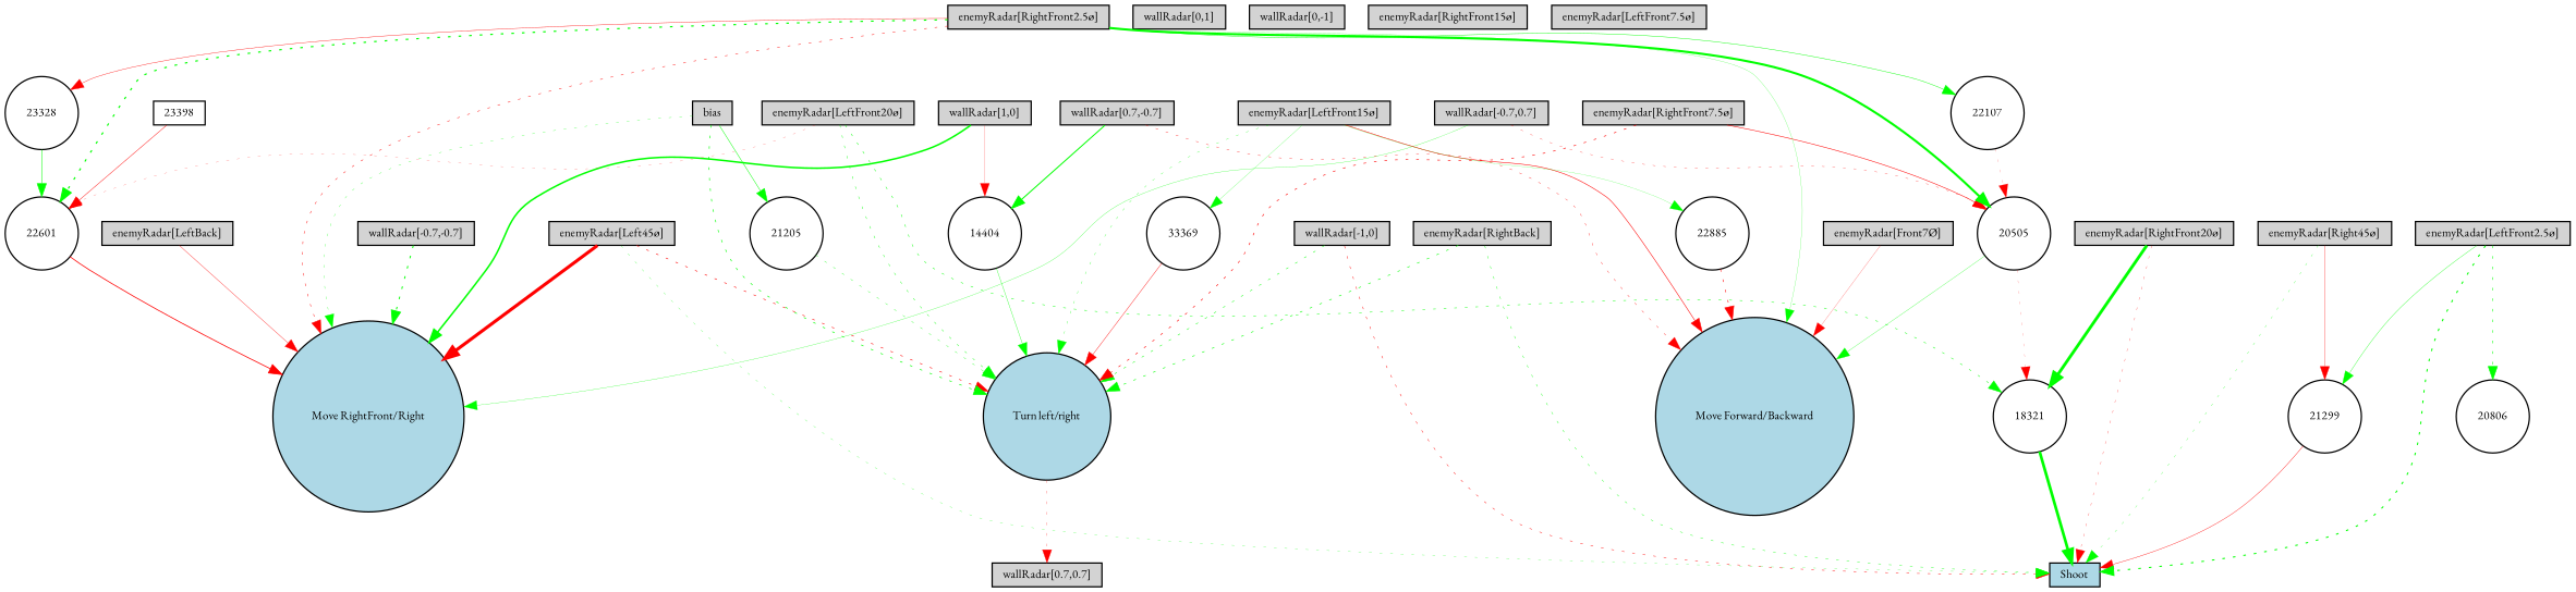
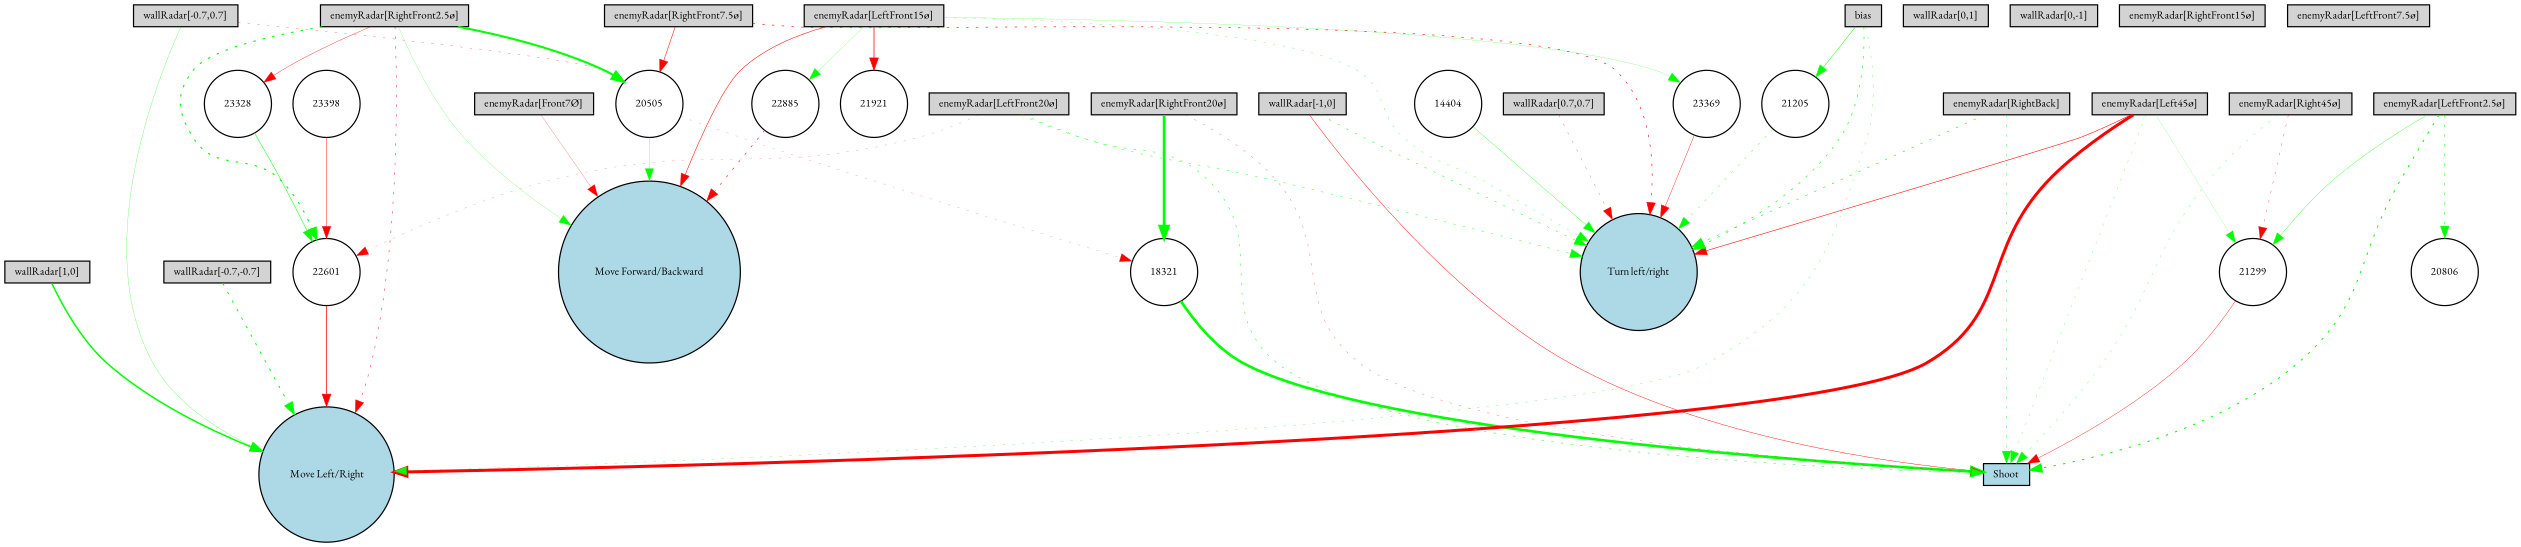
  digraph {
    fontname="EB Garamond"
    node [fillcolor=lightgray fontname="EB Garamond" fontsize=9 shape=box style=filled]
    edge [color=green fontname="EB Garamond" style=solid]
    "wallRadar[1,0]" [height=0.2 width=0.2]
-   " Move Left/Right" [fillcolor=lightblue height=0.2 shape=circle width=0.2 label="Move RightFront/Right"]
+   " Move Left/Right" [fillcolor=lightblue height=0.2 shape=circle width=0.2]
    14404 [fillcolor=white height=0.2 shape=circle width=0.2]
    "Turn left/right" [fillcolor=lightblue height=0.2 shape=circle width=0.2]
    "wallRadar[0,1]" [height=0.2 width=0.2]
    "wallRadar[-1,0]" [height=0.2 width=0.2]
    Shoot [fillcolor=lightblue height=0.2 width=0.2]
    "wallRadar[0,-1]" [height=0.2 width=0.2]
    "wallRadar[0.7,0.7]" [height=0.2 width=0.2]
    "wallRadar[-0.7,0.7]" [height=0.2 width=0.2]
    20505 [fillcolor=white height=0.2 shape=circle width=0.2]
    "Move Forward/Backward" [fillcolor=lightblue height=0.2 shape=circle width=0.2]
    18321 [fillcolor=white height=0.2 shape=circle width=0.2]
    "wallRadar[-0.7,-0.7]" [height=0.2 width=0.2]
-   "wallRadar[0.7,-0.7]" [height=0.2 width=0.2]
    "enemyRadar[RightBack]" [height=0.2 width=0.2]
-   "enemyRadar[LeftBack]" [height=0.2 width=0.2]
    "enemyRadar[Right45ø]" [height=0.2 width=0.2]
    21299 [fillcolor=white height=0.2 shape=circle width=0.2]
    "enemyRadar[Left45ø]" [height=0.2 width=0.2]
    "enemyRadar[RightFront20ø]" [height=0.2 width=0.2]
    "enemyRadar[LeftFront20ø]" [height=0.2 width=0.2]
    22601 [fillcolor=white height=0.2 shape=circle width=0.2]
-   23398 [fillcolor=white height=0.2 width=0.2]
+   23398 [fillcolor=white height=0.2 shape=circle width=0.2]
    "enemyRadar[RightFront15ø]" [height=0.2 width=0.2]
    "enemyRadar[LeftFront15ø]" [height=0.2 width=0.2]
+   21921 [fillcolor=white height=0.2 shape=circle width=0.2]
    22885 [fillcolor=white height=0.2 shape=circle width=0.2]
-   23369 [fillcolor=white height=0.2 shape=circle width=0.2 label=33369]
+   23369 [fillcolor=white height=0.2 shape=circle width=0.2]
    "enemyRadar[RightFront7.5ø]" [height=0.2 width=0.2]
    "enemyRadar[LeftFront7.5ø]" [height=0.2 width=0.2]
    "enemyRadar[RightFront2.5ø]" [height=0.2 width=0.2]
    23328 [fillcolor=white height=0.2 shape=circle width=0.2]
-   22107 [fillcolor=white height=0.2 shape=circle width=0.2]
    "enemyRadar[LeftFront2.5ø]" [height=0.2 width=0.2]
    20806 [fillcolor=white height=0.2 shape=circle width=0.2]
    "enemyRadar[Front7Ø]" [height=0.2 width=0.2]
    bias [height=0.2 width=0.2]
    21205 [fillcolor=white height=0.2 shape=circle width=0.2]
    "wallRadar[1,0]" -> " Move Left/Right" [penwidth=1.2268029054211067]
-   "wallRadar[1,0]" -> 14404 [color=red penwidth=0.14455195363022924]
    14404 -> "Turn left/right" [penwidth=0.2557068946435157]
    "wallRadar[-1,0]" -> "Turn left/right" [penwidth=0.3743312088891786 style=dotted]
-   "wallRadar[-1,0]" -> Shoot [color=red penwidth=0.3538769861541764 style=dotted]
-   "Turn left/right" -> "wallRadar[0.7,0.7]" [color=red penwidth=0.19544579999554063 style=dotted]
+   "wallRadar[-1,0]" -> Shoot [color=red penwidth=0.3538769861541764]
+   "wallRadar[0.7,0.7]" -> "Turn left/right" [color=red penwidth=0.19544579999554063 style=dotted]
    "wallRadar[-0.7,0.7]" -> " Move Left/Right" [penwidth=0.20108514319996573]
    "wallRadar[-0.7,0.7]" -> 20505 [color=red penwidth=0.21377208379864635 style=dotted]
    20505 -> "Move Forward/Backward" [penwidth=0.20918484495847461]
    20505 -> 18321 [color=red penwidth=0.13234701914470853 style=dotted]
    18321 -> Shoot [penwidth=2.1752619446311297]
    "wallRadar[-0.7,-0.7]" -> " Move Left/Right" [penwidth=0.7705607857498179 style=dotted]
-   "wallRadar[0.7,-0.7]" -> 14404 [penwidth=0.7973025436317053]
-   "wallRadar[0.7,-0.7]" -> "Move Forward/Backward" [color=red penwidth=0.27354533763012867 style=dotted]
    "enemyRadar[RightBack]" -> "Turn left/right" [penwidth=0.4621961980429913 style=dotted]
    "enemyRadar[RightBack]" -> Shoot [penwidth=0.3073023220528265 style=dotted]
-   "enemyRadar[LeftBack]" -> " Move Left/Right" [color=red penwidth=0.27370008447827104]
    "enemyRadar[Right45ø]" -> Shoot [penwidth=0.19795765563756196 style=dotted]
-   "enemyRadar[Right45ø]" -> 21299 [color=red penwidth=0.24717411908408482]
+   "enemyRadar[Right45ø]" -> 21299 [color=red penwidth=0.24717411908408482 style=dotted]
    21299 -> Shoot [color=red penwidth=0.3023754490089492]
    "enemyRadar[Left45ø]" -> " Move Left/Right" [color=red penwidth=2.477071710558496]
-   "enemyRadar[Left45ø]" -> "Turn left/right" [color=red penwidth=0.4577371290705312 style=dotted]
+   "enemyRadar[Left45ø]" -> "Turn left/right" [color=red penwidth=0.4577371290705312]
    "enemyRadar[Left45ø]" -> Shoot [penwidth=0.18715579877906724 style=dotted]
+   "enemyRadar[Left45ø]" -> 21299 [penwidth=0.11369304587903561]
    "enemyRadar[RightFront20ø]" -> Shoot [color=red penwidth=0.20385506731487507 style=dotted]
    "enemyRadar[RightFront20ø]" -> 18321 [penwidth=2.279999208785709]
    "enemyRadar[LeftFront20ø]" -> "Turn left/right" [penwidth=0.32212960650290495 style=dotted]
-   "enemyRadar[LeftFront20ø]" -> 18321 [penwidth=0.37034988838657423 style=dotted]
+   "enemyRadar[LeftFront20ø]" -> Shoot [penwidth=0.37034988838657423 style=dotted]
    "enemyRadar[LeftFront20ø]" -> 22601 [color=red penwidth=0.14171359168882014 style=dotted]
    22601 -> " Move Left/Right" [color=red penwidth=0.6017419070644777]
    23398 -> 22601 [color=red penwidth=0.3471529627702272]
    "enemyRadar[LeftFront15ø]" -> "Turn left/right" [penwidth=0.22224491496016852 style=dotted]
    "enemyRadar[LeftFront15ø]" -> "Move Forward/Backward" [color=red penwidth=0.4304689422606244]
+   "enemyRadar[LeftFront15ø]" -> 21921 [color=red penwidth=0.6236213621772796]
    "enemyRadar[LeftFront15ø]" -> 22885 [penwidth=0.14575616363603178]
    "enemyRadar[LeftFront15ø]" -> 23369 [penwidth=0.1544176495280138]
    22885 -> "Move Forward/Backward" [color=red penwidth=0.4570241505111504 style=dotted]
    23369 -> "Turn left/right" [color=red penwidth=0.3110414593830324]
    "enemyRadar[RightFront7.5ø]" -> "Turn left/right" [color=red penwidth=0.4905421607040219 style=dotted]
    "enemyRadar[RightFront7.5ø]" -> 20505 [color=red penwidth=0.41972169234791035]
    "enemyRadar[RightFront2.5ø]" -> " Move Left/Right" [color=red penwidth=0.36726885247521646 style=dotted]
    "enemyRadar[RightFront2.5ø]" -> 20505 [penwidth=1.6852417058060845]
    "enemyRadar[RightFront2.5ø]" -> "Move Forward/Backward" [penwidth=0.15709485100994935]
    "enemyRadar[RightFront2.5ø]" -> 22601 [penwidth=0.9337581167088125 style=dotted]
    "enemyRadar[RightFront2.5ø]" -> 23328 [color=red penwidth=0.2947492080632479]
-   "enemyRadar[RightFront2.5ø]" -> 22107 [penwidth=0.34166794723330063]
    23328 -> 22601 [penwidth=0.4053475760992251]
-   22107 -> 20505 [color=red penwidth=0.12306404836532892 style=dotted]
    "enemyRadar[LeftFront2.5ø]" -> Shoot [penwidth=0.8250663043484833 style=dotted]
    "enemyRadar[LeftFront2.5ø]" -> 21299 [penwidth=0.25848664380896136]
    "enemyRadar[LeftFront2.5ø]" -> 20806 [penwidth=0.4315325426376707 style=dotted]
    "enemyRadar[Front7Ø]" -> "Move Forward/Backward" [color=red penwidth=0.156103620878313]
    bias -> " Move Left/Right" [penwidth=0.2140044854854112 style=dotted]
    bias -> "Turn left/right" [penwidth=0.5083659428296966 style=dotted]
    bias -> 21205 [penwidth=0.3720488757299113]
    21205 -> "Turn left/right" [penwidth=0.266797421232358 style=dotted]
  }
